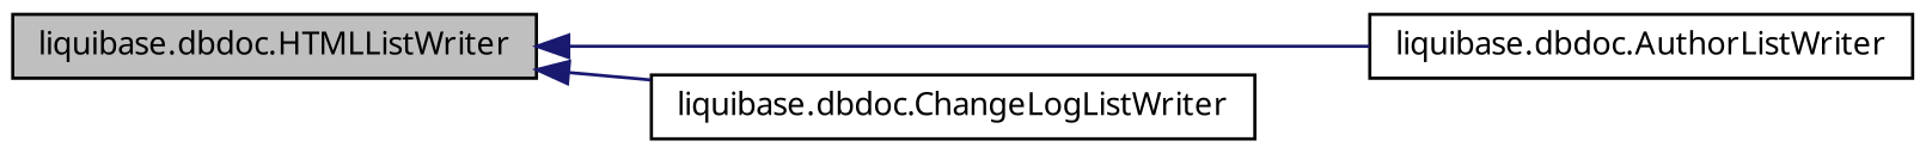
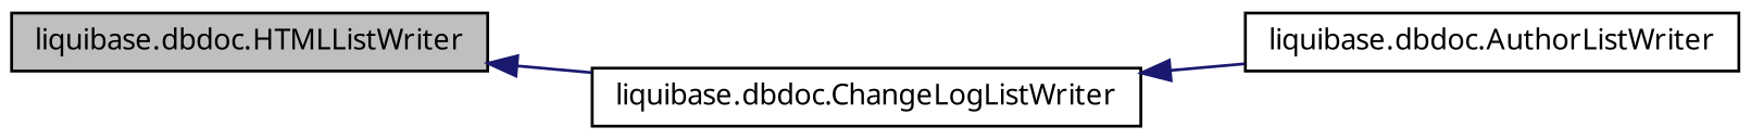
  digraph {
    rankdir=LR
    node [color=black fillcolor=white fontname="FreeSans.ttf" fontsize=10 shape=record style=filled]
    edge [color=midnightblue dir=back fontname="FreeSans.ttf" fontsize=10 labelfontname="FreeSans.ttf" labelfontsize=10 style=solid]
    n1 [fillcolor=grey75 fontcolor=black height=0.2 label="liquibase.dbdoc.HTMLListWriter" width=0.4]
    n2 [height=0.2 label="liquibase.dbdoc.AuthorListWriter" width=0.4]
    n3 [height=0.2 label="liquibase.dbdoc.ChangeLogListWriter" width=0.4]
-   n1 -> n2
+   n3 -> n2
    n1 -> n3
  }
